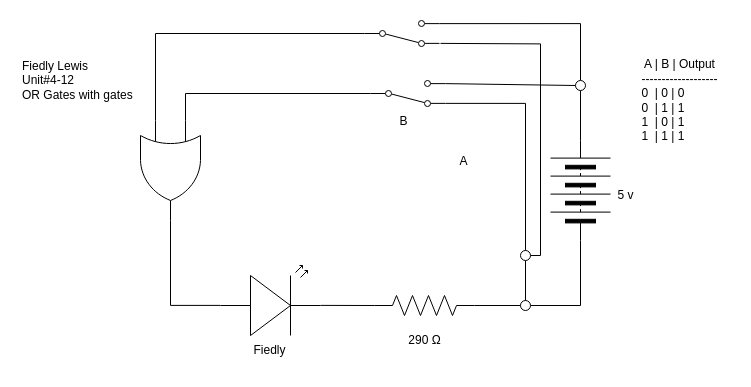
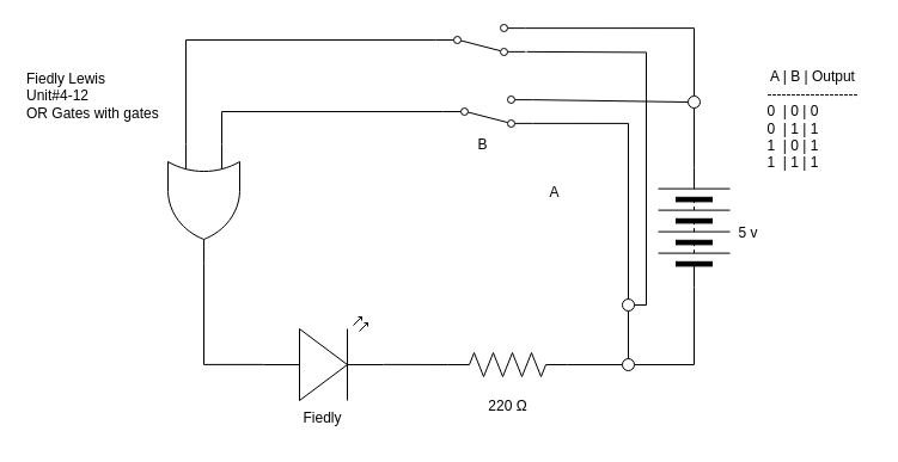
  <mxCell id="0" />
  <mxCell id="1" parent="0" />
  <mxCell id="2" style="edgeStyle=none;html=1;exitX=1;exitY=0.57;exitDx=0;exitDy=0;exitPerimeter=0;entryX=0;entryY=0.5;entryDx=0;entryDy=0;entryPerimeter=0;endArrow=none;endFill=0;" parent="1" source="4" target="6" edge="1"><mxGeometry relative="1" as="geometry" /></mxCell>
  <mxCell id="3" style="edgeStyle=orthogonalEdgeStyle;rounded=0;html=1;exitX=0;exitY=0.57;exitDx=0;exitDy=0;exitPerimeter=0;endArrow=none;endFill=0;entryX=1;entryY=0.5;entryDx=0;entryDy=0;entryPerimeter=0;" parent="1" source="4" target="29" edge="1"><mxGeometry relative="1" as="geometry"><mxPoint x="170" y="230" as="targetPoint" /></mxGeometry></mxCell>
  <mxCell id="4" value="" style="verticalLabelPosition=bottom;shadow=0;dashed=0;align=center;html=1;verticalAlign=top;shape=mxgraph.electrical.opto_electronics.led_2;pointerEvents=1;" parent="1" vertex="1"><mxGeometry x="220" y="265" width="100" height="70" as="geometry" /></mxCell>
  <mxCell id="5" style="edgeStyle=orthogonalEdgeStyle;html=1;exitX=1;exitY=0.5;exitDx=0;exitDy=0;exitPerimeter=0;entryX=0;entryY=0.5;entryDx=0;entryDy=0;endArrow=none;endFill=0;rounded=0;startArrow=none;" parent="1" source="18" target="9" edge="1"><mxGeometry relative="1" as="geometry" /></mxCell>
  <mxCell id="6" value="" style="pointerEvents=1;verticalLabelPosition=bottom;shadow=0;dashed=0;align=center;html=1;verticalAlign=top;shape=mxgraph.electrical.resistors.resistor_2;" parent="1" vertex="1"><mxGeometry x="374" y="295" width="100" height="20" as="geometry" /></mxCell>
- <mxCell id="7" value="290 Ω" style="text;html=1;align=center;verticalAlign=middle;resizable=0;points=[];autosize=1;strokeColor=none;fillColor=none;" parent="1" vertex="1"><mxGeometry x="394" y="325" width="60" height="30" as="geometry" /></mxCell>
+ <mxCell id="7" value="220 Ω" style="text;html=1;align=center;verticalAlign=middle;resizable=0;points=[];autosize=1;strokeColor=none;fillColor=none;" parent="1" vertex="1"><mxGeometry x="394" y="325" width="60" height="30" as="geometry" /></mxCell>
  <mxCell id="8" style="edgeStyle=none;rounded=0;html=1;exitX=1;exitY=0.5;exitDx=0;exitDy=0;entryX=0.5;entryY=1;entryDx=0;entryDy=0;endArrow=none;endFill=0;" parent="1" source="9" target="24" edge="1"><mxGeometry relative="1" as="geometry" /></mxCell>
  <mxCell id="9" value="" style="pointerEvents=1;verticalLabelPosition=bottom;shadow=0;dashed=0;align=center;html=1;verticalAlign=top;shape=mxgraph.electrical.miscellaneous.batteryStack;rotation=-90;" parent="1" vertex="1"><mxGeometry x="530" y="160" width="100" height="60" as="geometry" /></mxCell>
  <mxCell id="10" style="edgeStyle=orthogonalEdgeStyle;rounded=0;html=1;exitX=1;exitY=0.88;exitDx=0;exitDy=0;entryX=1;entryY=0.5;entryDx=0;entryDy=0;endArrow=none;endFill=0;" parent="1" target="20" edge="1"><mxGeometry relative="1" as="geometry"><mxPoint x="440" y="42.88" as="sourcePoint" /></mxGeometry></mxCell>
  <mxCell id="11" style="edgeStyle=orthogonalEdgeStyle;rounded=0;html=1;exitX=0;exitY=0.5;exitDx=0;exitDy=0;entryX=0;entryY=0.75;entryDx=0;entryDy=0;entryPerimeter=0;endArrow=none;endFill=0;" edge="1" parent="1" source="12" target="29"><mxGeometry relative="1" as="geometry" /></mxCell>
  <mxCell id="12" value="" style="shape=mxgraph.electrical.electro-mechanical.twoWaySwitch;aspect=fixed;elSwitchState=2;flipV=1;" parent="1" vertex="1"><mxGeometry x="364" y="20" width="75" height="26" as="geometry" /></mxCell>
  <mxCell id="13" style="rounded=0;html=1;exitX=1;exitY=0.12;exitDx=0;exitDy=0;entryX=0;entryY=0.5;entryDx=0;entryDy=0;endArrow=none;endFill=0;" parent="1" source="15" target="24" edge="1"><mxGeometry relative="1" as="geometry" /></mxCell>
  <mxCell id="14" style="edgeStyle=orthogonalEdgeStyle;html=1;exitX=0;exitY=0.5;exitDx=0;exitDy=0;entryX=0;entryY=0.25;entryDx=0;entryDy=0;entryPerimeter=0;rounded=0;endArrow=none;endFill=0;" edge="1" parent="1" source="15" target="29"><mxGeometry relative="1" as="geometry" /></mxCell>
  <mxCell id="15" value="" style="shape=mxgraph.electrical.electro-mechanical.twoWaySwitch;aspect=fixed;elSwitchState=2;flipV=1;" parent="1" vertex="1"><mxGeometry x="370" y="80" width="75" height="26" as="geometry" /></mxCell>
  <mxCell id="16" value="" style="edgeStyle=orthogonalEdgeStyle;html=1;exitX=1;exitY=0.5;exitDx=0;exitDy=0;exitPerimeter=0;entryX=0;entryY=0.5;entryDx=0;entryDy=0;endArrow=none;endFill=0;rounded=0;" parent="1" source="6" target="18" edge="1"><mxGeometry relative="1" as="geometry"><mxPoint x="474" y="305" as="sourcePoint" /><mxPoint x="580" y="240" as="targetPoint" /></mxGeometry></mxCell>
  <mxCell id="17" style="edgeStyle=none;rounded=0;html=1;exitX=0.5;exitY=0;exitDx=0;exitDy=0;entryX=0.5;entryY=1;entryDx=0;entryDy=0;endArrow=none;endFill=0;" parent="1" source="18" target="20" edge="1"><mxGeometry relative="1" as="geometry" /></mxCell>
  <mxCell id="18" value="" style="ellipse;whiteSpace=wrap;html=1;aspect=fixed;strokeColor=#000000;" parent="1" vertex="1"><mxGeometry x="520" y="300" width="10" height="10" as="geometry" /></mxCell>
  <mxCell id="19" value="" style="edgeStyle=orthogonalEdgeStyle;rounded=0;html=1;exitX=1;exitY=0.88;exitDx=0;exitDy=0;entryX=0.5;entryY=0;entryDx=0;entryDy=0;endArrow=none;endFill=0;" parent="1" source="15" target="20" edge="1"><mxGeometry relative="1" as="geometry"><mxPoint x="445" y="102.88" as="sourcePoint" /><mxPoint x="525" y="300" as="targetPoint" /></mxGeometry></mxCell>
  <mxCell id="20" value="" style="ellipse;whiteSpace=wrap;html=1;aspect=fixed;strokeColor=#000000;" parent="1" vertex="1"><mxGeometry x="520" y="250" width="10" height="10" as="geometry" /></mxCell>
  <mxCell id="21" value="5 v" style="text;html=1;align=center;verticalAlign=middle;resizable=0;points=[];autosize=1;strokeColor=none;fillColor=none;" parent="1" vertex="1"><mxGeometry x="605" y="180" width="40" height="30" as="geometry" /></mxCell>
  <mxCell id="22" value="Fiedly" style="text;html=1;align=center;verticalAlign=middle;resizable=0;points=[];autosize=1;strokeColor=none;fillColor=none;" parent="1" vertex="1"><mxGeometry x="239" y="335" width="60" height="30" as="geometry" /></mxCell>
  <mxCell id="23" style="edgeStyle=orthogonalEdgeStyle;rounded=0;html=1;exitX=0.5;exitY=0;exitDx=0;exitDy=0;entryX=1;entryY=0.12;entryDx=0;entryDy=0;endArrow=none;endFill=0;" parent="1" source="24" target="12" edge="1"><mxGeometry relative="1" as="geometry" /></mxCell>
  <mxCell id="24" value="" style="ellipse;whiteSpace=wrap;html=1;aspect=fixed;strokeColor=#000000;" parent="1" vertex="1"><mxGeometry x="575" y="80" width="10" height="10" as="geometry" /></mxCell>
  <mxCell id="25" value="A" style="text;html=1;align=center;verticalAlign=middle;resizable=0;points=[];autosize=1;strokeColor=none;fillColor=none;" parent="1" vertex="1"><mxGeometry x="447.5" y="146" width="30" height="30" as="geometry" /></mxCell>
  <mxCell id="26" value="B" style="text;html=1;align=center;verticalAlign=middle;resizable=0;points=[];autosize=1;strokeColor=none;fillColor=none;" parent="1" vertex="1"><mxGeometry x="387.5" y="106" width="30" height="30" as="geometry" /></mxCell>
  <mxCell id="27" value="Fiedly Lewis&lt;br&gt;Unit#4-12&lt;br&gt;OR Gates with gates" style="text;html=1;align=left;verticalAlign=middle;resizable=0;points=[];autosize=1;strokeColor=none;fillColor=none;" parent="1" vertex="1"><mxGeometry x="20" y="50" width="130" height="60" as="geometry" /></mxCell>
  <mxCell id="28" value="A | B | Output&lt;br&gt;-------------------&lt;br&gt;&lt;div style=&quot;text-align: left;&quot;&gt;0&amp;nbsp; | 0 | 0&lt;/div&gt;&lt;div style=&quot;text-align: left;&quot;&gt;0&amp;nbsp; | 1 | 1&lt;/div&gt;&lt;div style=&quot;text-align: left;&quot;&gt;1&amp;nbsp; | 0 | 1&lt;/div&gt;&lt;div style=&quot;text-align: left;&quot;&gt;1&amp;nbsp; | 1 | 1&lt;/div&gt;" style="text;html=1;align=center;verticalAlign=middle;resizable=0;points=[];autosize=1;strokeColor=none;fillColor=none;" parent="1" vertex="1"><mxGeometry x="629" y="50" width="100" height="100" as="geometry" /></mxCell>
  <mxCell id="29" value="" style="verticalLabelPosition=bottom;shadow=0;dashed=0;align=center;html=1;verticalAlign=top;shape=mxgraph.electrical.logic_gates.logic_gate;operation=or;rotation=90;" vertex="1" parent="1"><mxGeometry x="120" y="140" width="100" height="60" as="geometry" /></mxCell>
